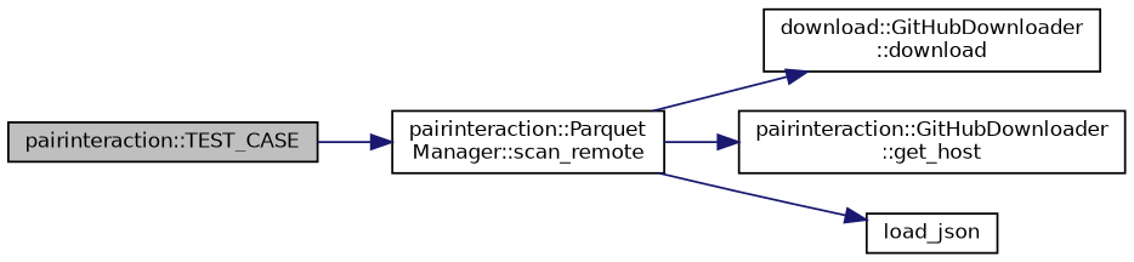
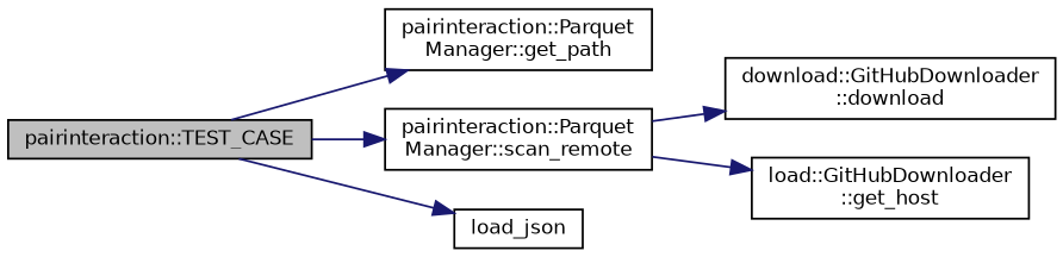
  digraph {
    rankdir=LR
    node [color=black fontname=Helvetica fontsize=10 shape=record]
    edge [color=midnightblue fontname=Helvetica fontsize=10 labelfontname=Helvetica labelfontsize=10 style=solid]
    n1 [fillcolor=grey75 fontcolor=black height=0.2 label="pairinteraction::TEST_CASE" style=filled width=0.4]
+   n2 [height=0.2 label="pairinteraction::Parquet\lManager::get_path" width=0.4]
    n3 [height=0.2 label="pairinteraction::Parquet\lManager::scan_remote" width=0.4]
    n4 [height=0.2 label="download::GitHubDownloader\l::download" width=0.4]
-   n5 [height=0.2 label="pairinteraction::GitHubDownloader\l::get_host" width=0.4]
+   n5 [height=0.2 label="load::GitHubDownloader\l::get_host" width=0.4]
    n6 [height=0.2 label=load_json width=0.4]
+   n1 -> n2
    n1 -> n3
    n3 -> n4
    n3 -> n5
-   n3 -> n6
+   n1 -> n6
  }
